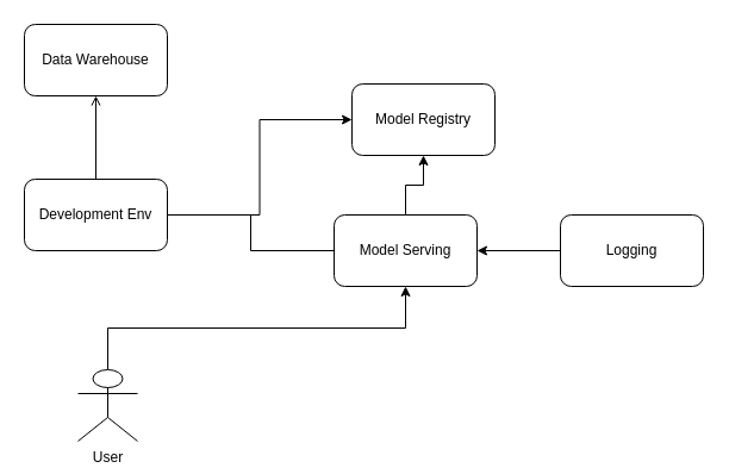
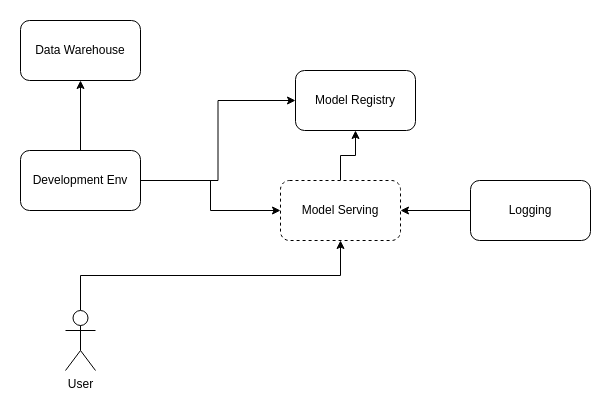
  <mxCell id="0" />
  <mxCell id="1" parent="0" />
  <mxCell id="2" style="edgeStyle=orthogonalEdgeStyle;rounded=0;orthogonalLoop=1;jettySize=auto;html=1;exitX=0.5;exitY=0;exitDx=0;exitDy=0;" edge="1" parent="1" source="3" target="4"><mxGeometry relative="1" as="geometry" /></mxCell>
- <mxCell id="3" value="Model Serving" style="rounded=1;whiteSpace=wrap;html=1;" vertex="1" parent="1"><mxGeometry x="280" y="180" width="120" height="60" as="geometry" /></mxCell>
+ <mxCell id="3" value="Model Serving" style="rounded=1;whiteSpace=wrap;html=1;dashed=1;" vertex="1" parent="1"><mxGeometry x="280" y="180" width="120" height="60" as="geometry" /></mxCell>
  <mxCell id="4" value="Model Registry" style="rounded=1;whiteSpace=wrap;html=1;" vertex="1" parent="1"><mxGeometry x="295" y="70" width="120" height="60" as="geometry" /></mxCell>
  <mxCell id="5" value="Data Warehouse" style="rounded=1;whiteSpace=wrap;html=1;" vertex="1" parent="1"><mxGeometry x="20" y="20" width="120" height="60" as="geometry" /></mxCell>
  <mxCell id="6" style="edgeStyle=orthogonalEdgeStyle;rounded=0;orthogonalLoop=1;jettySize=auto;html=1;exitX=0;exitY=0.5;exitDx=0;exitDy=0;entryX=1;entryY=0.5;entryDx=0;entryDy=0;" edge="1" parent="1" source="7" target="3"><mxGeometry relative="1" as="geometry" /></mxCell>
  <mxCell id="7" value="Logging" style="rounded=1;whiteSpace=wrap;html=1;" vertex="1" parent="1"><mxGeometry x="470" y="180" width="120" height="60" as="geometry" /></mxCell>
- <mxCell id="8" style="edgeStyle=orthogonalEdgeStyle;rounded=0;orthogonalLoop=1;jettySize=auto;html=1;exitX=0.5;exitY=0;exitDx=0;exitDy=0;endArrow=open;" edge="1" parent="1" source="11" target="5"><mxGeometry relative="1" as="geometry" /></mxCell>
+ <mxCell id="8" style="edgeStyle=orthogonalEdgeStyle;rounded=0;orthogonalLoop=1;jettySize=auto;html=1;exitX=0.5;exitY=0;exitDx=0;exitDy=0;" edge="1" parent="1" source="11" target="5"><mxGeometry relative="1" as="geometry" /></mxCell>
  <mxCell id="9" style="edgeStyle=orthogonalEdgeStyle;rounded=0;orthogonalLoop=1;jettySize=auto;html=1;exitX=1;exitY=0.5;exitDx=0;exitDy=0;entryX=0;entryY=0.5;entryDx=0;entryDy=0;" edge="1" parent="1" source="11" target="4"><mxGeometry relative="1" as="geometry" /></mxCell>
- <mxCell id="10" style="edgeStyle=orthogonalEdgeStyle;rounded=0;orthogonalLoop=1;jettySize=auto;html=1;exitX=1;exitY=0.5;exitDx=0;exitDy=0;entryX=0;entryY=0.5;entryDx=0;entryDy=0;endArrow=none;" edge="1" parent="1" source="11" target="3"><mxGeometry relative="1" as="geometry" /></mxCell>
+ <mxCell id="10" style="edgeStyle=orthogonalEdgeStyle;rounded=0;orthogonalLoop=1;jettySize=auto;html=1;exitX=1;exitY=0.5;exitDx=0;exitDy=0;entryX=0;entryY=0.5;entryDx=0;entryDy=0;" edge="1" parent="1" source="11" target="3"><mxGeometry relative="1" as="geometry" /></mxCell>
  <mxCell id="11" value="Development Env" style="rounded=1;whiteSpace=wrap;html=1;" vertex="1" parent="1"><mxGeometry x="20" y="150" width="120" height="60" as="geometry" /></mxCell>
  <mxCell id="12" style="edgeStyle=orthogonalEdgeStyle;rounded=0;orthogonalLoop=1;jettySize=auto;html=1;exitX=0.5;exitY=0;exitDx=0;exitDy=0;exitPerimeter=0;" edge="1" parent="1" source="13" target="3"><mxGeometry relative="1" as="geometry" /></mxCell>
- <mxCell id="13" value="User" style="shape=umlActor;verticalLabelPosition=bottom;verticalAlign=top;html=1;outlineConnect=0;" vertex="1" parent="1"><mxGeometry x="65" y="310" width="50" height="60" as="geometry" /></mxCell>
+ <mxCell id="13" value="User" style="shape=umlActor;verticalLabelPosition=bottom;verticalAlign=top;html=1;outlineConnect=0;" vertex="1" parent="1"><mxGeometry x="65" y="310" width="30" height="60" as="geometry" /></mxCell>
